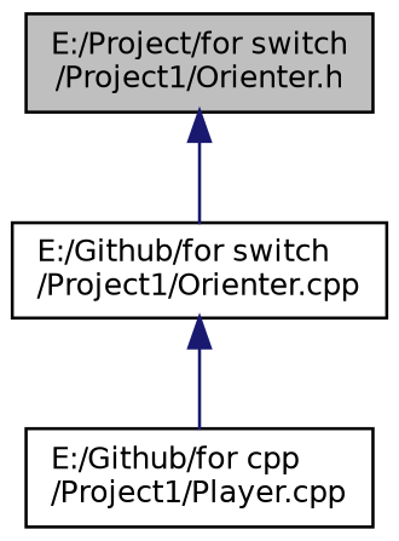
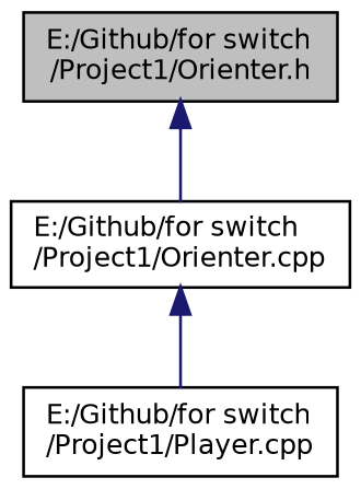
  digraph {
    node [color=black fillcolor=white fontname=Helvetica fontsize=10 shape=record style=filled]
    edge [color=midnightblue dir=back fontname=Helvetica fontsize=10 labelfontname=Helvetica labelfontsize=10 style=solid]
-   n1 [fillcolor=grey75 fontcolor=black height=0.2 label="E:/Project/for switch\l/Project1/Orienter.h" width=0.4]
+   n1 [fillcolor=grey75 fontcolor=black height=0.2 label="E:/Github/for switch\l/Project1/Orienter.h" width=0.4]
    n2 [height=0.2 label="E:/Github/for switch\l/Project1/Orienter.cpp" width=0.4]
-   n3 [height=0.2 label="E:/Github/for cpp\l/Project1/Player.cpp" width=0.4]
+   n3 [height=0.2 label="E:/Github/for switch\l/Project1/Player.cpp" width=0.4]
    n1 -> n2
    n2 -> n3
  }
